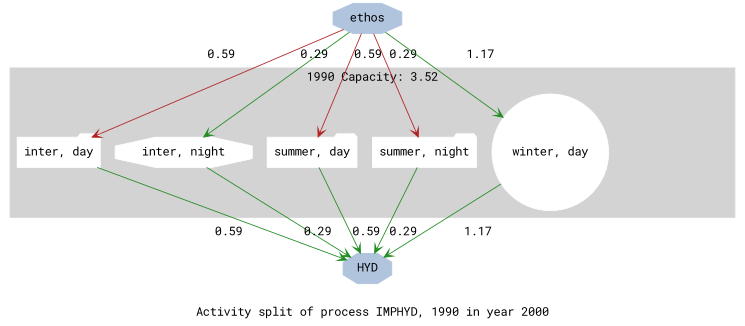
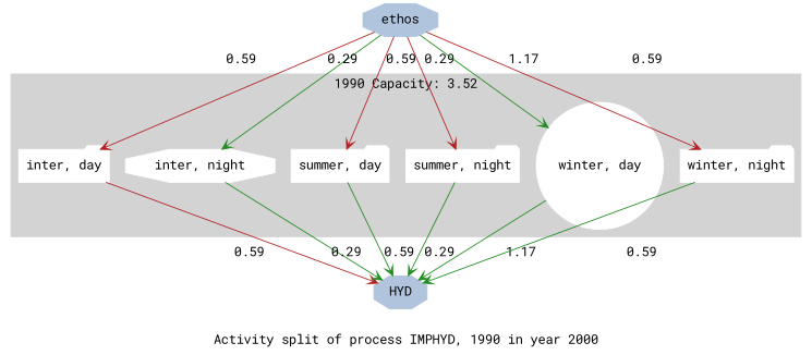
  strict digraph {
    compound=True
    concentrate=True
    fontname="Roboto Mono"
    label="Activity split of process IMPHYD, 1990 in year 2000"
    rankdir=TB
    splines=False
    node [color=white fontname="Roboto Mono" shape=folder style=filled]
    edge [arrowhead=vee color=forestgreen fontname="Roboto Mono"]
    "inter, day"
    "inter, night" [shape=octagon]
    "summer, day"
    "summer, night"
    "winter, day" [shape=circle]
+   "winter, night"
    HYD [color=lightsteelblue fontcolor=black shape=octagon]
    ethos [color=lightsteelblue fontcolor=black shape=octagon]
    subgraph cluster_1 {
      color=lightgrey
      label="1990 Capacity: 3.52"
      rank=same
      style=filled
      "inter, day"
      "inter, night"
      "summer, day"
      "summer, night"
      "winter, day"
+     "winter, night"
    }
    subgraph sub_2 {
      HYD
      ethos
    }
    subgraph sub_3 {
      "inter, day"
      "inter, night"
      "summer, day"
      "summer, night"
      "winter, day"
+     "winter, night"
      ethos
    }
    subgraph sub_4 {
      "inter, day"
      "inter, night"
      "summer, day"
      "summer, night"
      "winter, day"
+     "winter, night"
      HYD
    }
-   "inter, day" -> HYD [label=0.59]
+   "inter, day" -> HYD [color=firebrick label=0.59]
    "inter, night" -> HYD [label=0.29]
    "summer, day" -> HYD [label=0.59]
    "summer, night" -> HYD [label=0.29]
    "winter, day" -> HYD [label=1.17]
+   "winter, night" -> HYD [label=0.59]
    ethos -> "inter, day" [color=firebrick label=0.59]
    ethos -> "inter, night" [label=0.29]
    ethos -> "summer, day" [color=firebrick label=0.59]
    ethos -> "summer, night" [color=firebrick label=0.29]
    ethos -> "winter, day" [label=1.17]
+   ethos -> "winter, night" [color=firebrick label=0.59]
  }
